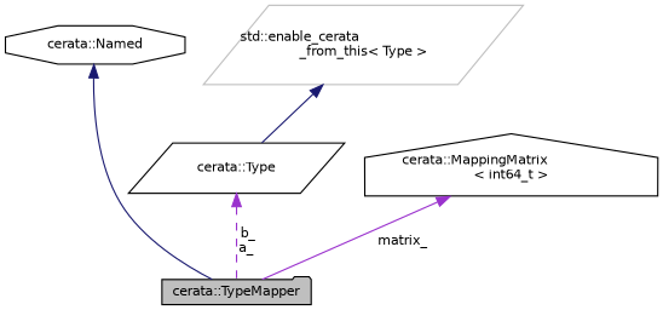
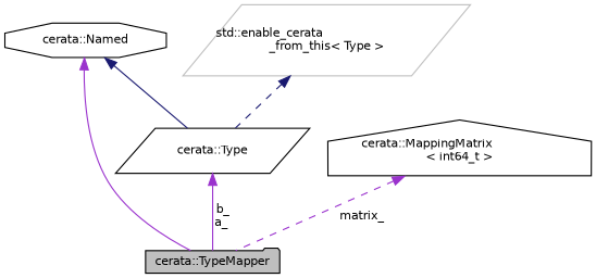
  digraph {
    node [color=black fillcolor=white fontname=Helvetica fontsize=10 shape=parallelogram style=filled]
    edge [color=midnightblue dir=back fontname=Helvetica fontsize=10 labelfontname=Helvetica labelfontsize=10 style=solid]
    n1 [fillcolor=grey75 fontcolor=black height=0.2 label="cerata::TypeMapper" shape=folder width=0.4]
    n2 [height=0.2 label="cerata::Named" shape=octagon width=0.4]
    n3 [height=0.2 label="cerata::Type" width=0.4]
    n4 [height=0.2 label="cerata::MappingMatrix\l\< int64_t \>" shape=house width=0.4]
    n5 [color=grey75 height=0.2 label="std::enable_cerata\l_from_this\< Type \>" width=0.4]
-   n2 -> n1
-   n3 -> n1 [color=darkorchid3 label=" b_\na_" style=dashed]
-   n4 -> n1 [color=darkorchid3 label=" matrix_"]
-   n5 -> n3
+   n2 -> n1 [color=darkorchid3]
+   n2 -> n3
+   n3 -> n1 [color=darkorchid3 label=" b_\na_"]
+   n4 -> n1 [color=darkorchid3 label=" matrix_" style=dashed]
+   n5 -> n3 [style=dashed]
  }
